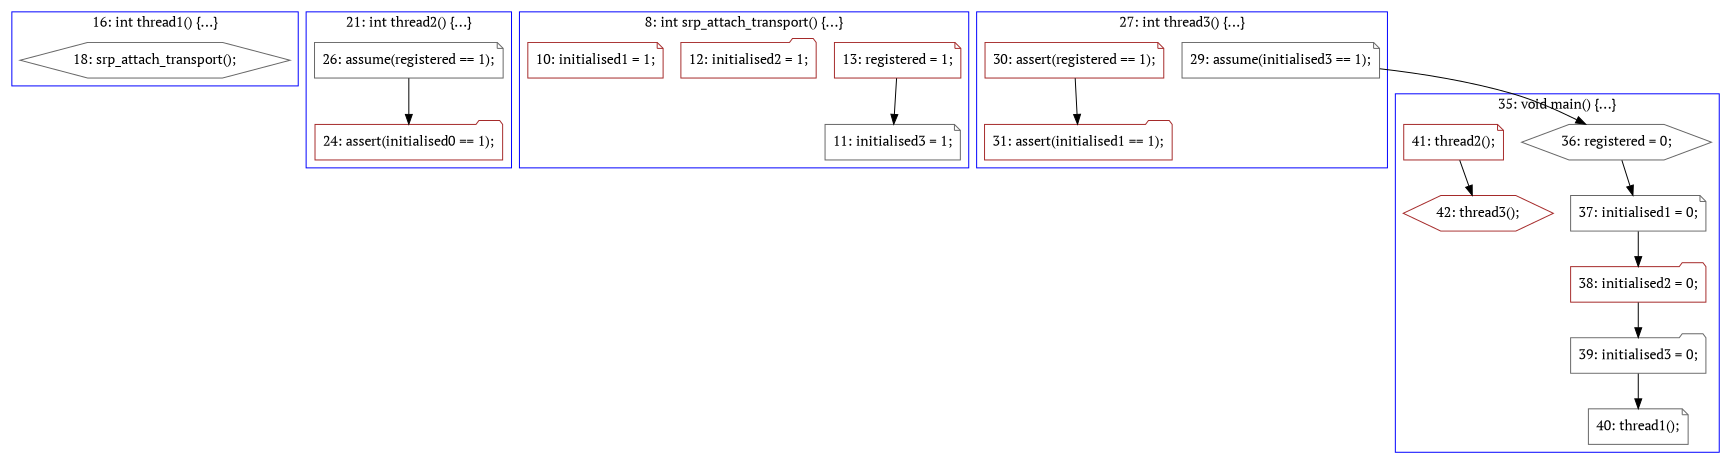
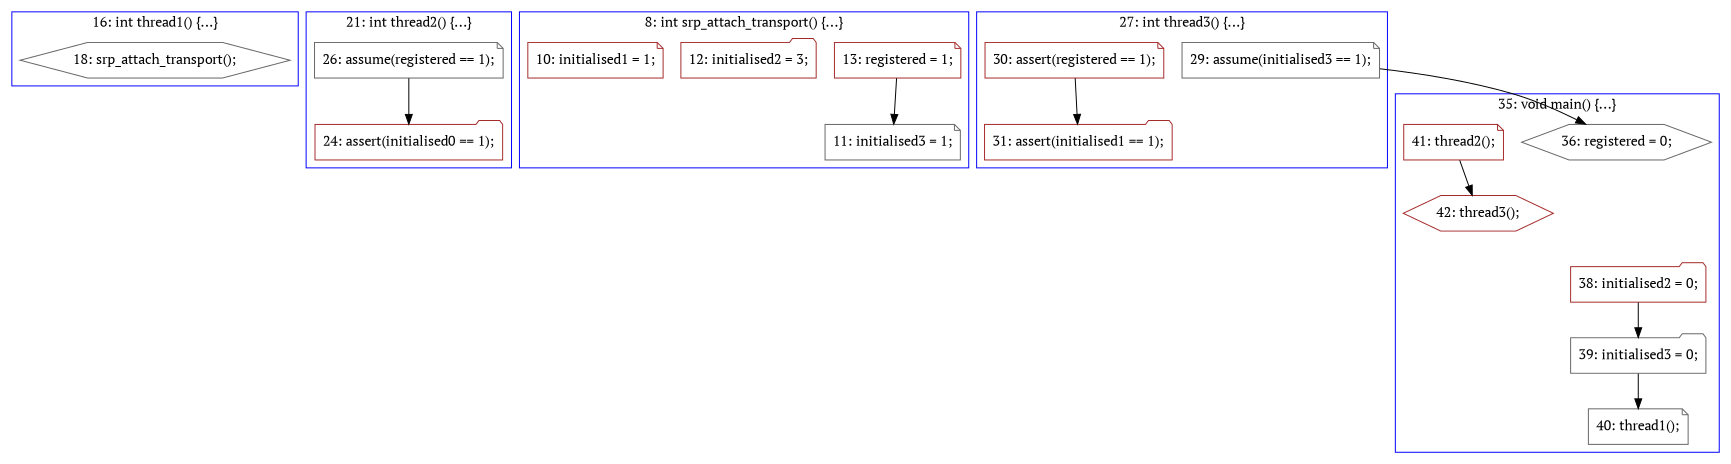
  digraph {
    compound=true
    fontname="PT Serif"
    node [color=brown fontname="PT Serif" shape=note]
    edge [fontname="PT Serif"]
    n1 [color=gray40 label="18: srp_attach_transport();" shape=hexagon]
    n2 [color=gray40 label="26: assume(registered == 1);"]
    n3 [label="24: assert(initialised0 == 1);" shape=folder]
    n4 [label="13: registered = 1;"]
    n5 [color=gray40 label="11: initialised3 = 1;"]
-   n6 [label="12: initialised2 = 1;" shape=folder]
+   n6 [label="12: initialised2 = 3;" shape=folder]
    n7 [label="10: initialised1 = 1;"]
    n8 [color=gray40 label="36: registered = 0;" shape=hexagon]
-   n9 [color=gray40 label="37: initialised1 = 0;"]
    n10 [label="38: initialised2 = 0;" shape=folder]
    n11 [color=gray40 label="39: initialised3 = 0;" shape=folder]
    n12 [color=gray40 label="40: thread1();"]
    n13 [label="41: thread2();"]
    n14 [label="42: thread3();" shape=hexagon]
    n15 [color=gray40 label="29: assume(initialised3 == 1);"]
    n16 [label="30: assert(registered == 1);"]
    n17 [label="31: assert(initialised1 == 1);" shape=folder]
    subgraph cluster_1 {
      color=blue
      label="16: int thread1() {...}"
      n1
    }
    subgraph cluster_2 {
      color=blue
      label="21: int thread2() {...}"
      n2
      n3
    }
    subgraph cluster_3 {
      color=blue
      label="8: int srp_attach_transport() {...}"
      n4
      n5
      n6
      n7
    }
    subgraph cluster_4 {
      color=blue
      label="35: void main() {...}"
      n8
-     n9
      n10
      n11
      n12
      n13
      n14
    }
    subgraph cluster_5 {
      color=blue
      label="27: int thread3() {...}"
      n15
      n16
      n17
    }
    n2 -> n3
    n4 -> n5
-   n8 -> n9
-   n9 -> n10
    n10 -> n11
    n11 -> n12
    n13 -> n14
    n15 -> n8
    n16 -> n17
  }
